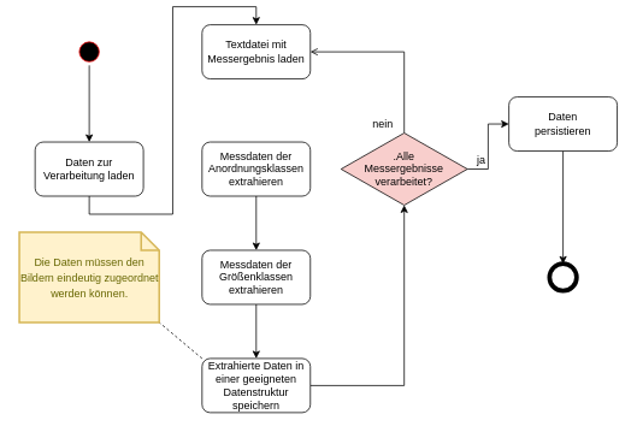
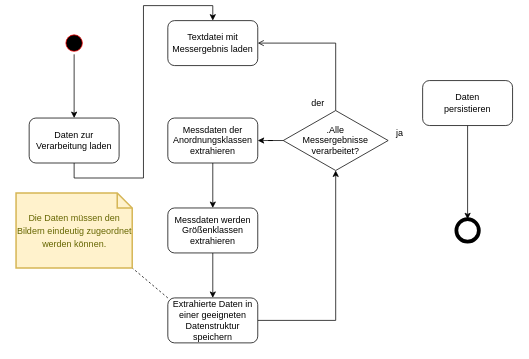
  <mxCell id="0" />
  <mxCell id="1" parent="0" />
  <mxCell id="2" value="" style="shape=ellipse;html=1;dashed=0;whitespace=wrap;aspect=fixed;strokeWidth=5;perimeter=ellipsePerimeter;" parent="1" vertex="1"><mxGeometry x="608" y="285" width="30" height="30" as="geometry" /></mxCell>
  <mxCell id="3" style="edgeStyle=orthogonalEdgeStyle;rounded=0;orthogonalLoop=1;jettySize=auto;html=1;entryX=0.5;entryY=0;entryDx=0;entryDy=0;fontSize=12;" edge="1" parent="1" source="4" target="6"><mxGeometry relative="1" as="geometry" /></mxCell>
  <mxCell id="4" value="" style="ellipse;html=1;shape=startState;fillColor=#000000;strokeColor=#ff0000;" parent="1" vertex="1"><mxGeometry x="83" y="35" width="30" height="30" as="geometry" /></mxCell>
  <mxCell id="5" style="edgeStyle=orthogonalEdgeStyle;rounded=0;orthogonalLoop=1;jettySize=auto;html=1;entryX=0.5;entryY=0;entryDx=0;entryDy=0;fontSize=12;endArrow=classic;endFill=1;exitX=0.5;exitY=1;exitDx=0;exitDy=0;" parent="1" source="6" target="7" edge="1"><mxGeometry relative="1" as="geometry" /></mxCell>
  <mxCell id="6" value="Daten zur Verarbeitung laden" style="rounded=1;whiteSpace=wrap;html=1;" parent="1" vertex="1"><mxGeometry x="38" y="150" width="120" height="60" as="geometry" /></mxCell>
  <mxCell id="7" value="Textdatei mit Messergebnis laden" style="rounded=1;whiteSpace=wrap;html=1;fontSize=12;" parent="1" vertex="1"><mxGeometry x="223" y="20" width="120" height="60" as="geometry" /></mxCell>
  <mxCell id="8" style="edgeStyle=orthogonalEdgeStyle;rounded=0;orthogonalLoop=1;jettySize=auto;html=1;entryX=0.5;entryY=0;entryDx=0;entryDy=0;fontSize=12;endArrow=classic;endFill=1;" parent="1" source="9" target="11" edge="1"><mxGeometry relative="1" as="geometry" /></mxCell>
  <mxCell id="9" value="Messdaten der Anordnungsklassen&lt;br&gt;extrahieren" style="rounded=1;whiteSpace=wrap;html=1;fontSize=12;" parent="1" vertex="1"><mxGeometry x="223" y="150" width="120" height="60" as="geometry" /></mxCell>
  <mxCell id="10" style="edgeStyle=orthogonalEdgeStyle;rounded=0;orthogonalLoop=1;jettySize=auto;html=1;entryX=0.5;entryY=0;entryDx=0;entryDy=0;fontSize=12;endArrow=classic;endFill=1;" parent="1" source="11" target="14" edge="1"><mxGeometry relative="1" as="geometry" /></mxCell>
- <mxCell id="11" value="Messdaten der Größenklassen extrahieren" style="rounded=1;whiteSpace=wrap;html=1;fontSize=12;" parent="1" vertex="1"><mxGeometry x="223" y="270" width="120" height="60" as="geometry" /></mxCell>
+ <mxCell id="11" value="Messdaten werden Größenklassen extrahieren" style="rounded=1;whiteSpace=wrap;html=1;fontSize=12;" parent="1" vertex="1"><mxGeometry x="223" y="270" width="120" height="60" as="geometry" /></mxCell>
  <mxCell id="12" style="rounded=0;orthogonalLoop=1;jettySize=auto;html=1;entryX=1;entryY=1;entryDx=0;entryDy=0;entryPerimeter=0;fontSize=12;endArrow=none;endFill=0;dashed=1;exitX=0;exitY=0;exitDx=0;exitDy=0;" parent="1" source="14" target="15" edge="1"><mxGeometry relative="1" as="geometry" /></mxCell>
  <mxCell id="13" style="edgeStyle=orthogonalEdgeStyle;rounded=0;orthogonalLoop=1;jettySize=auto;html=1;entryX=0.5;entryY=1;entryDx=0;entryDy=0;fontSize=12;endArrow=classic;endFill=1;" parent="1" source="14" target="18" edge="1"><mxGeometry relative="1" as="geometry" /></mxCell>
  <mxCell id="14" value="Extrahierte Daten in einer geeigneten Datenstruktur speichern" style="rounded=1;whiteSpace=wrap;html=1;fontSize=12;" parent="1" vertex="1"><mxGeometry x="223" y="390" width="120" height="60" as="geometry" /></mxCell>
  <mxCell id="15" value="&lt;font style=&quot;font-size: 12px&quot;&gt;Die Daten müssen den Bildern&amp;nbsp;eindeutig zugeordnet werden können.&lt;br&gt;&lt;/font&gt;" style="shape=note;strokeWidth=2;fontSize=14;size=20;whiteSpace=wrap;html=1;fillColor=#fff2cc;strokeColor=#d6b656;fontColor=#666600;" parent="1" vertex="1"><mxGeometry x="20.5" y="250" width="155" height="100" as="geometry" /></mxCell>
  <mxCell id="16" style="edgeStyle=orthogonalEdgeStyle;rounded=0;orthogonalLoop=1;jettySize=auto;html=1;entryX=1;entryY=0.5;entryDx=0;entryDy=0;fontSize=12;endArrow=open;endFill=1;exitX=0.5;exitY=0;exitDx=0;exitDy=0;" parent="1" source="18" target="7" edge="1"><mxGeometry relative="1" as="geometry" /></mxCell>
- <mxCell id="17" style="edgeStyle=orthogonalEdgeStyle;rounded=0;orthogonalLoop=1;jettySize=auto;html=1;entryX=0;entryY=0.5;entryDx=0;entryDy=0;fontSize=12;endArrow=classic;endFill=1;" parent="1" source="18" target="21" edge="1"><mxGeometry relative="1" as="geometry" /></mxCell>
- <mxCell id="18" value=".Alle &lt;br&gt;Messergebnisse&lt;br&gt;verarbeitet?" style="rhombus;whiteSpace=wrap;html=1;fontSize=12;fillColor=#f8cecc;" parent="1" vertex="1"><mxGeometry x="377" y="140" width="140" height="80" as="geometry" /></mxCell>
- <mxCell id="19" value="nein" style="text;html=1;align=center;verticalAlign=middle;resizable=0;points=[];autosize=1;strokeColor=none;fontSize=12;" parent="1" vertex="1"><mxGeometry x="403" y="120" width="40" height="20" as="geometry" /></mxCell>
+ <mxCell id="17" style="edgeStyle=orthogonalEdgeStyle;rounded=0;orthogonalLoop=1;jettySize=auto;html=1;fontSize=12;endArrow=classic;endFill=1;" parent="1" source="18" target="9" edge="1"><mxGeometry relative="1" as="geometry" /></mxCell>
+ <mxCell id="18" value=".Alle &lt;br&gt;Messergebnisse&lt;br&gt;verarbeitet?" style="rhombus;whiteSpace=wrap;html=1;fontSize=12;" parent="1" vertex="1"><mxGeometry x="377" y="140" width="140" height="80" as="geometry" /></mxCell>
+ <mxCell id="19" value="der" style="text;html=1;align=center;verticalAlign=middle;resizable=0;points=[];autosize=1;strokeColor=none;fontSize=12;" parent="1" vertex="1"><mxGeometry x="403" y="120" width="40" height="20" as="geometry" /></mxCell>
  <mxCell id="20" style="edgeStyle=orthogonalEdgeStyle;rounded=0;orthogonalLoop=1;jettySize=auto;html=1;entryX=0.5;entryY=0;entryDx=0;entryDy=0;fontSize=12;endArrow=classic;endFill=1;" parent="1" source="21" target="2" edge="1"><mxGeometry relative="1" as="geometry" /></mxCell>
  <mxCell id="21" value="Daten &lt;br&gt;persistieren" style="rounded=1;whiteSpace=wrap;html=1;fontSize=12;" parent="1" vertex="1"><mxGeometry x="563" y="100" width="120" height="60" as="geometry" /></mxCell>
  <mxCell id="22" value="ja" style="text;html=1;align=center;verticalAlign=middle;resizable=0;points=[];autosize=1;strokeColor=none;fontSize=12;" parent="1" vertex="1"><mxGeometry x="517" y="160" width="30" height="20" as="geometry" /></mxCell>
